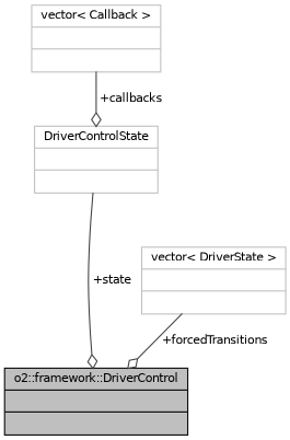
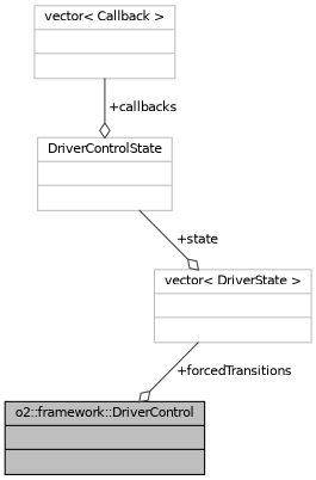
  digraph {
    node [color=grey75 fontname=Helvetica fontsize=10 shape=record]
    edge [arrowhead=odiamond color=grey25 fontname=Helvetica fontsize=10 labelfontname=Helvetica labelfontsize=10 style=solid]
    n1 [color=black fillcolor=grey75 fontcolor=black height=0.2 label="{o2::framework::DriverControl\n||}" style=filled width=0.4]
    n2 [height=0.2 label="{DriverControlState\n||}" width=0.4]
    n3 [height=0.2 label="{vector\< Callback \>\n||}" width=0.4]
    n4 [height=0.2 label="{vector\< DriverState \>\n||}" width=0.4]
-   n2 -> n1 [label=" +state"]
+   n2 -> n4 [label=" +state"]
    n3 -> n2 [label=" +callbacks"]
    n4 -> n1 [label=" +forcedTransitions"]
  }
